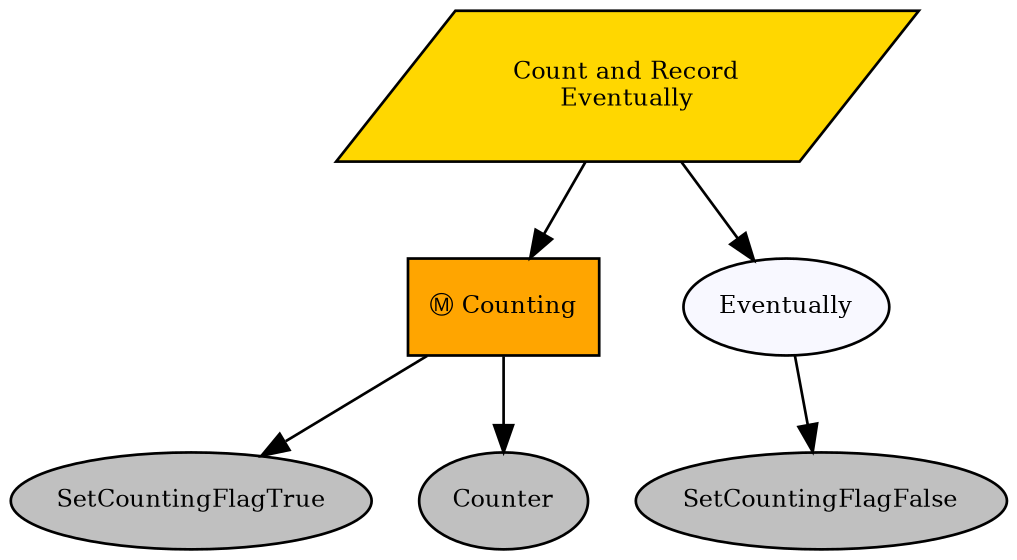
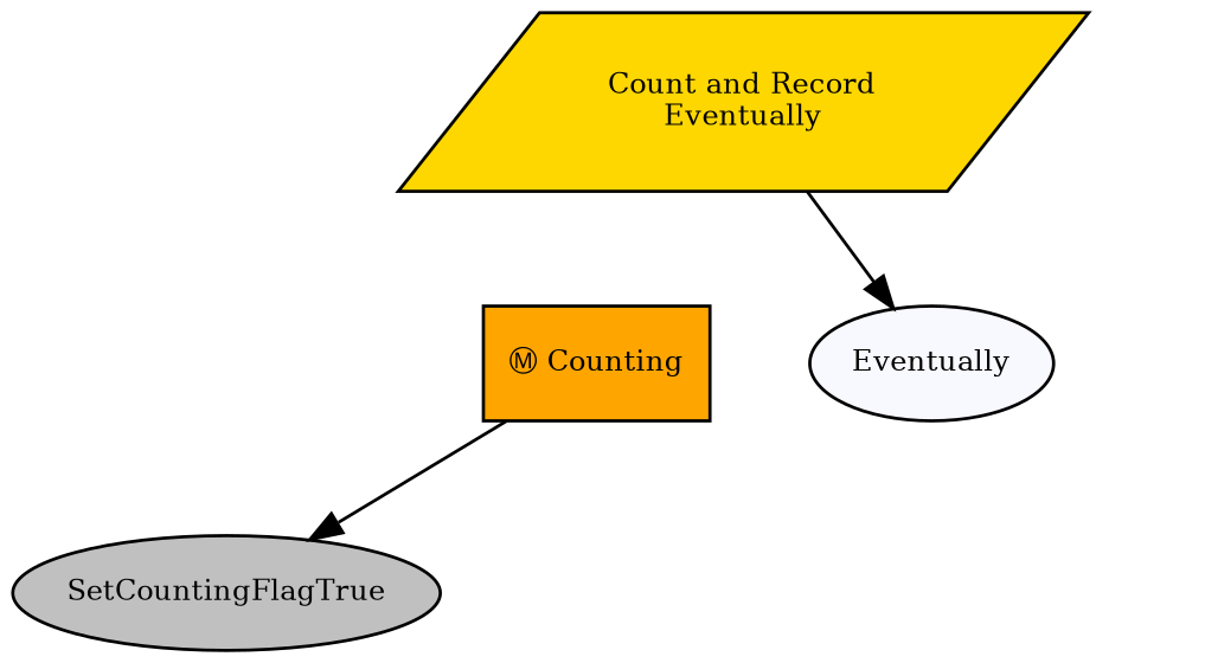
  digraph {
    fontname="times-roman"
    ordering=out
    node [fillcolor=gray fontcolor=black fontname="times-roman" fontsize=9 shape=ellipse style=filled]
    edge [fontname="times-roman"]
    n1 [fillcolor=gold label="Count and Record\nEventually" shape=parallelogram]
    n2 [fillcolor=orange label="Ⓜ Counting" shape=box]
    n3 [fillcolor=ghostwhite label=Eventually]
    n4 [label=SetCountingFlagTrue]
-   n5 [label=Counter]
-   n6 [label=SetCountingFlagFalse]
-   n1 -> n2
    n1 -> n3
    n2 -> n4
-   n2 -> n5
-   n3 -> n6
  }
